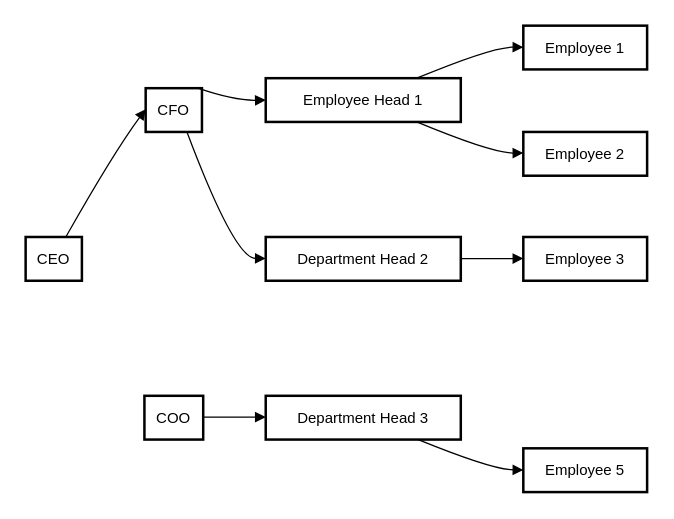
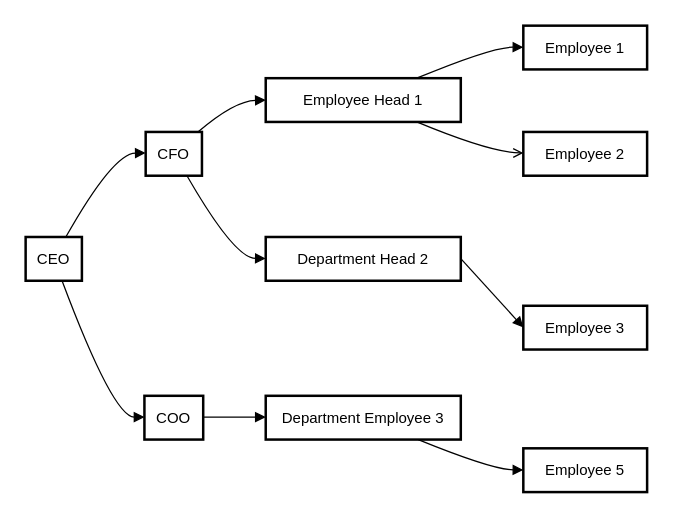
  <mxCell id="0" />
  <mxCell id="1" parent="0" />
  <mxCell id="2" value="CEO" style="whiteSpace=wrap;strokeWidth=2;" vertex="1" parent="1"><mxGeometry y="189" width="45" height="35" as="geometry" x="20" /></mxCell>
- <mxCell id="3" value="CFO" style="whiteSpace=wrap;strokeWidth=2;" vertex="1" parent="1"><mxGeometry x="116" y="70" width="45" height="35" as="geometry" /></mxCell>
+ <mxCell id="3" value="CFO" style="whiteSpace=wrap;strokeWidth=2;" vertex="1" parent="1"><mxGeometry x="116" y="105" width="45" height="35" as="geometry" /></mxCell>
  <mxCell id="4" value="COO" style="whiteSpace=wrap;strokeWidth=2;" vertex="1" parent="1"><mxGeometry x="115" y="316" width="47" height="35" as="geometry" /></mxCell>
  <mxCell id="5" value="Employee Head 1" style="whiteSpace=wrap;strokeWidth=2;" vertex="1" parent="1"><mxGeometry x="212" y="62" width="156" height="35" as="geometry" /></mxCell>
  <mxCell id="6" value="Department Head 2" style="whiteSpace=wrap;strokeWidth=2;" vertex="1" parent="1"><mxGeometry x="212" y="189" width="156" height="35" as="geometry" /></mxCell>
- <mxCell id="7" value="Department Head 3" style="whiteSpace=wrap;strokeWidth=2;" vertex="1" parent="1"><mxGeometry x="212" y="316" width="156" height="35" as="geometry" /></mxCell>
+ <mxCell id="7" value="Department Employee 3" style="whiteSpace=wrap;strokeWidth=2;" vertex="1" parent="1"><mxGeometry x="212" y="316" width="156" height="35" as="geometry" /></mxCell>
  <mxCell id="8" value="Employee 1" style="whiteSpace=wrap;strokeWidth=2;" vertex="1" parent="1"><mxGeometry x="418" width="99" height="35" as="geometry" y="20" /></mxCell>
  <mxCell id="9" value="Employee 2" style="whiteSpace=wrap;strokeWidth=2;" vertex="1" parent="1"><mxGeometry x="418" y="105" width="99" height="35" as="geometry" /></mxCell>
- <mxCell id="10" value="Employee 3" style="whiteSpace=wrap;strokeWidth=2;" vertex="1" parent="1"><mxGeometry x="418" y="189" width="99" height="35" as="geometry" /></mxCell>
+ <mxCell id="10" value="Employee 3" style="whiteSpace=wrap;strokeWidth=2;" vertex="1" parent="1"><mxGeometry x="418" y="244" width="99" height="35" as="geometry" /></mxCell>
  <mxCell id="11" value="Employee 5" style="whiteSpace=wrap;strokeWidth=2;" vertex="1" parent="1"><mxGeometry x="418" y="358" width="99" height="35" as="geometry" /></mxCell>
  <mxCell id="12" value="" style="curved=1;startArrow=none;endArrow=block;exitX=0.714;exitY=0;entryX=0.002;entryY=0.479;" edge="1" parent="1" source="2" target="3"><mxGeometry relative="1" as="geometry"><Array as="points"><mxPoint x="90" y="122" /></Array></mxGeometry></mxCell>
+ <mxCell id="13" value="" style="curved=1;startArrow=none;endArrow=block;exitX=0.643;exitY=0.986;entryX=-0.002;entryY=0.486;" edge="1" parent="1" source="2" target="4"><mxGeometry relative="1" as="geometry"><Array as="points"><mxPoint x="90" y="333" /></Array></mxGeometry></mxCell>
  <mxCell id="14" value="" style="curved=1;startArrow=none;endArrow=block;exitX=0.94;exitY=-0.014;entryX=0.0;entryY=0.5;" edge="1" parent="1" source="3" target="5"><mxGeometry relative="1" as="geometry"><Array as="points"><mxPoint x="187" y="80" /></Array></mxGeometry></mxCell>
  <mxCell id="15" value="" style="curved=1;startArrow=none;endArrow=block;exitX=0.72;exitY=0.971;entryX=0.0;entryY=0.493;" edge="1" parent="1" source="3" target="6"><mxGeometry relative="1" as="geometry"><Array as="points"><mxPoint x="187" y="206" /></Array></mxGeometry></mxCell>
  <mxCell id="16" value="" style="curved=1;startArrow=none;endArrow=block;exitX=1.001;exitY=0.486;entryX=0.0;entryY=0.486;" edge="1" parent="1" source="4" target="7"><mxGeometry relative="1" as="geometry"><Array as="points" /></mxGeometry></mxCell>
  <mxCell id="17" value="" style="curved=1;startArrow=none;endArrow=block;exitX=0.77;exitY=0.007;entryX=0.001;entryY=0.493;" edge="1" parent="1" source="5" target="8"><mxGeometry relative="1" as="geometry"><Array as="points"><mxPoint x="393" y="37" /></Array></mxGeometry></mxCell>
- <mxCell id="18" value="" style="curved=1;startArrow=none;endArrow=block;exitX=0.77;exitY=0.993;entryX=0.001;entryY=0.479;" edge="1" parent="1" source="5" target="9"><mxGeometry relative="1" as="geometry"><Array as="points"><mxPoint x="393" y="122" /></Array></mxGeometry></mxCell>
+ <mxCell id="18" value="" style="curved=1;startArrow=none;endArrow=open;exitX=0.77;exitY=0.993;entryX=0.001;entryY=0.479;" edge="1" parent="1" source="5" target="9"><mxGeometry relative="1" as="geometry"><Array as="points"><mxPoint x="393" y="122" /></Array></mxGeometry></mxCell>
  <mxCell id="19" value="" style="curved=1;startArrow=none;endArrow=block;exitX=1.001;exitY=0.493;entryX=0.001;entryY=0.493;" edge="1" parent="1" source="6" target="10"><mxGeometry relative="1" as="geometry"><Array as="points" /></mxGeometry></mxCell>
  <mxCell id="20" value="" style="curved=1;startArrow=none;endArrow=block;exitX=0.77;exitY=0.979;entryX=0.001;entryY=0.493;" edge="1" parent="1" source="7" target="11"><mxGeometry relative="1" as="geometry"><Array as="points"><mxPoint x="393" y="375" /></Array></mxGeometry></mxCell>
